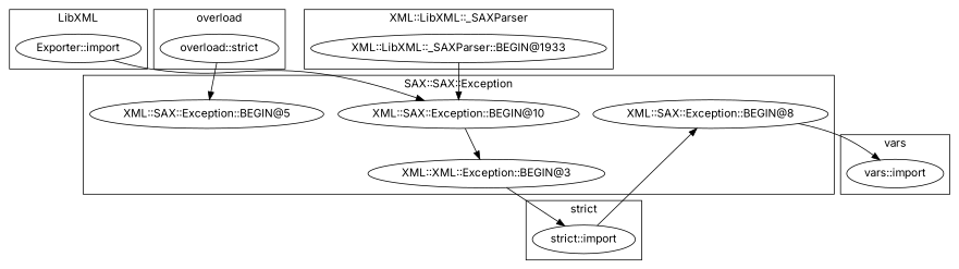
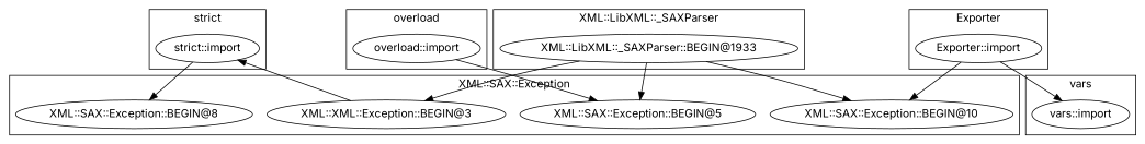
  digraph {
    fontname=Inter
    node [fontname=Inter]
    edge [fontname=Inter]
    "strict::import"
    "vars::import"
    "Exporter::import"
-   "overload::import" [label="overload::strict"]
+   "overload::import"
    "XML::LibXML::_SAXParser::BEGIN@1933"
    "XML::SAX::Exception::BEGIN@8"
    "XML::SAX::Exception::BEGIN@10"
    n8 [label="XML::XML::Exception::BEGIN@3"]
    "XML::SAX::Exception::BEGIN@5"
    subgraph cluster_1 {
      label="strict"
      "strict::import"
    }
    subgraph cluster_2 {
      label=vars
      "vars::import"
    }
    subgraph cluster_3 {
-     label=LibXML
+     label=Exporter
      "Exporter::import"
    }
    subgraph cluster_4 {
      label=overload
      "overload::import"
    }
    subgraph cluster_5 {
      label="XML::LibXML::_SAXParser"
      "XML::LibXML::_SAXParser::BEGIN@1933"
    }
    subgraph cluster_6 {
-     label="SAX::SAX::Exception"
+     label="XML::SAX::Exception"
      "XML::SAX::Exception::BEGIN@8"
      "XML::SAX::Exception::BEGIN@10"
      n8
      "XML::SAX::Exception::BEGIN@5"
    }
    "strict::import" -> "XML::SAX::Exception::BEGIN@8"
    "Exporter::import" -> "XML::SAX::Exception::BEGIN@10"
    "overload::import" -> "XML::SAX::Exception::BEGIN@5"
    "XML::LibXML::_SAXParser::BEGIN@1933" -> "XML::SAX::Exception::BEGIN@10"
-   "XML::SAX::Exception::BEGIN@10" -> n8
-   "XML::SAX::Exception::BEGIN@8" -> "vars::import"
+   "XML::LibXML::_SAXParser::BEGIN@1933" -> n8
+   "XML::LibXML::_SAXParser::BEGIN@1933" -> "XML::SAX::Exception::BEGIN@5"
+   "Exporter::import" -> "vars::import"
    n8 -> "strict::import"
  }
